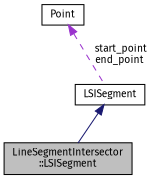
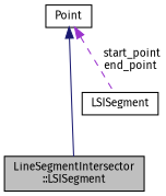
  digraph {
    fontname="Fira Sans"
    node [color=black fillcolor=white fontname="Fira Sans" fontsize=10 shape=record style=filled]
    edge [dir=back fontname="Fira Sans" fontsize=10 labelfontname=Helvetica labelfontsize=10]
    n1 [fillcolor=grey75 fontcolor=black height=0.2 label="LineSegmentIntersector\l::LSISegment" width=0.4]
    n2 [height=0.2 label=LSISegment width=0.4]
    n3 [height=0.2 label=Point width=0.4]
-   n2 -> n1 [color=midnightblue style=solid]
+   n3 -> n1 [color=midnightblue style=solid]
    n3 -> n2 [color=darkorchid3 label=" start_point\nend_point" style=dashed]
  }
